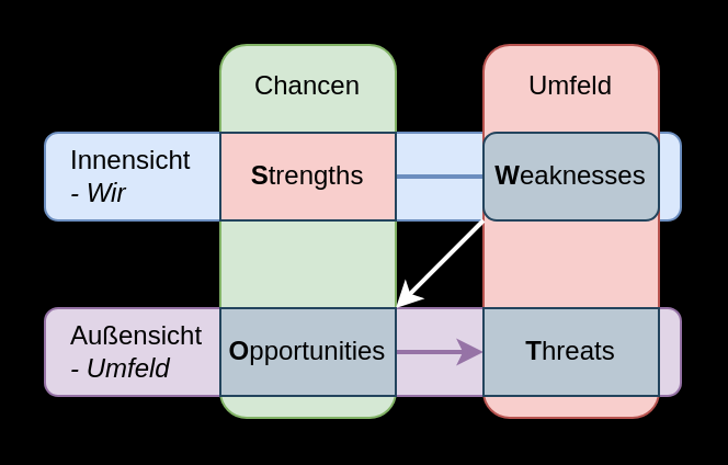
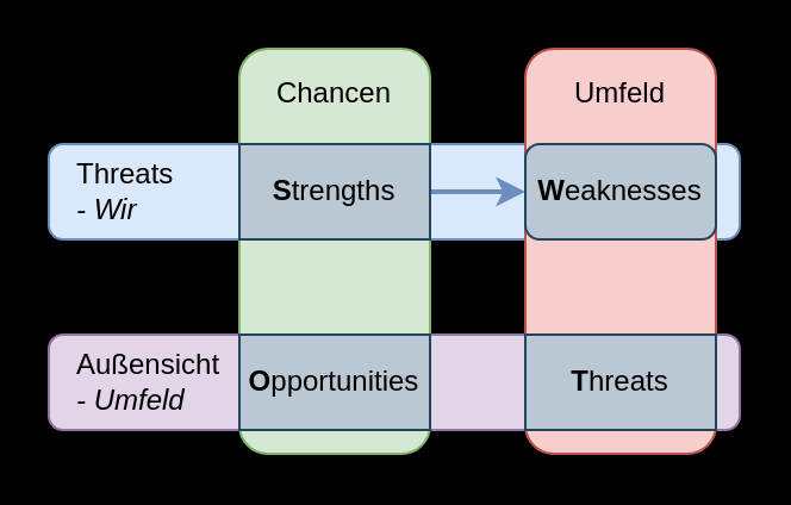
  <mxCell id="0" />
  <mxCell id="1" parent="0" />
- <mxCell id="2" value="Innensicht&lt;br&gt;&lt;i&gt;- Wir&lt;/i&gt;" style="rounded=1;whiteSpace=wrap;html=1;align=left;spacingLeft=10;fillColor=#dae8fc;strokeColor=#6c8ebf;" vertex="1" parent="1"><mxGeometry x="20" y="60" width="290" height="40" as="geometry" /></mxCell>
+ <mxCell id="2" value="Threats&lt;br&gt;&lt;i&gt;- Wir&lt;/i&gt;" style="rounded=1;whiteSpace=wrap;html=1;align=left;spacingLeft=10;fillColor=#dae8fc;strokeColor=#6c8ebf;" vertex="1" parent="1"><mxGeometry x="20" y="60" width="290" height="40" as="geometry" /></mxCell>
  <mxCell id="3" value="Außensicht&lt;br&gt;&lt;i&gt;- Umfeld&lt;/i&gt;" style="rounded=1;whiteSpace=wrap;html=1;align=left;spacingLeft=10;fillColor=#e1d5e7;strokeColor=#9673a6;" vertex="1" parent="1"><mxGeometry x="20" y="140" width="290" height="40" as="geometry" /></mxCell>
  <mxCell id="4" value="Chancen&lt;span style=&quot;color: rgba(0 , 0 , 0 , 0) ; font-family: monospace ; font-size: 0px&quot;&gt;%3CmxGraphModel%3E%3Croot%3E%3CmxCell%20id%3D%220%22%2F%3E%3CmxCell%20id%3D%221%22%20parent%3D%220%22%2F%3E%3CmxCell%20id%3D%222%22%20value%3D%22Innensicht%22%20style%3D%22rounded%3D1%3BwhiteSpace%3Dwrap%3Bhtml%3D1%3Balign%3Dleft%3BspacingLeft%3D10%3B%22%20vertex%3D%221%22%20parent%3D%221%22%3E%3CmxGeometry%20x%3D%2280%22%20y%3D%2280%22%20width%3D%22550%22%20height%3D%2240%22%20as%3D%22geometry%22%2F%3E%3C%2FmxCell%3E%3C%2Froot%3E%3C%2FmxGraphModel%3E&lt;/span&gt;" style="rounded=1;whiteSpace=wrap;html=1;align=center;verticalAlign=top;spacingTop=5;fillColor=#d5e8d4;strokeColor=#82b366;" vertex="1" parent="1"><mxGeometry x="100" y="20" width="80" height="170" as="geometry" /></mxCell>
  <mxCell id="5" value="Umfeld" style="rounded=1;whiteSpace=wrap;html=1;align=center;verticalAlign=top;spacingTop=5;fillColor=#f8cecc;strokeColor=#b85450;" vertex="1" parent="1"><mxGeometry x="220" y="20" width="80" height="170" as="geometry" /></mxCell>
- <mxCell id="6" value="" style="endArrow=none;html=1;exitX=1;exitY=0.5;exitDx=0;exitDy=0;entryX=0;entryY=0.5;entryDx=0;entryDy=0;strokeColor=#6c8ebf;fillColor=#dae8fc;strokeWidth=2;" edge="1" parent="1" source="9" target="10"><mxGeometry width="50" height="50" relative="1" as="geometry"><mxPoint x="410" y="70" as="sourcePoint" /><mxPoint x="200" y="120" as="targetPoint" /></mxGeometry></mxCell>
- <mxCell id="7" value="" style="endArrow=classic;html=1;exitX=1;exitY=0.5;exitDx=0;exitDy=0;entryX=0;entryY=0.5;entryDx=0;entryDy=0;strokeColor=#9673a6;fillColor=#e1d5e7;strokeWidth=2;" edge="1" parent="1" source="12" target="11"><mxGeometry width="50" height="50" relative="1" as="geometry"><mxPoint x="170" y="290" as="sourcePoint" /><mxPoint x="220" y="240" as="targetPoint" /></mxGeometry></mxCell>
- <mxCell id="8" value="" style="endArrow=classic;html=1;exitX=0;exitY=1;exitDx=0;exitDy=0;entryX=1;entryY=0;entryDx=0;entryDy=0;strokeColor=#FFFFFF;strokeWidth=2;" edge="1" parent="1" source="10" target="12"><mxGeometry width="50" height="50" relative="1" as="geometry"><mxPoint x="210" y="120" as="sourcePoint" /><mxPoint x="190" y="130" as="targetPoint" /></mxGeometry></mxCell>
- <mxCell id="9" value="&lt;b&gt;S&lt;/b&gt;trengths" style="rounded=0;whiteSpace=wrap;html=1;align=center;fillColor=#f8cecc;strokeColor=#23445d;" vertex="1" parent="1"><mxGeometry x="100" y="60" width="80" height="40" as="geometry" /></mxCell>
+ <mxCell id="6" value="" style="endArrow=classic;html=1;exitX=1;exitY=0.5;exitDx=0;exitDy=0;entryX=0;entryY=0.5;entryDx=0;entryDy=0;strokeColor=#6c8ebf;fillColor=#dae8fc;strokeWidth=2;" edge="1" parent="1" source="9" target="10"><mxGeometry width="50" height="50" relative="1" as="geometry"><mxPoint x="410" y="70" as="sourcePoint" /><mxPoint x="200" y="120" as="targetPoint" /></mxGeometry></mxCell>
+ <mxCell id="9" value="&lt;b&gt;S&lt;/b&gt;trengths" style="rounded=0;whiteSpace=wrap;html=1;align=center;fillColor=#bac8d3;strokeColor=#23445d;" vertex="1" parent="1"><mxGeometry x="100" y="60" width="80" height="40" as="geometry" /></mxCell>
  <mxCell id="10" value="&lt;b&gt;W&lt;/b&gt;eaknesses" style="whiteSpace=wrap;html=1;align=center;fillColor=#bac8d3;strokeColor=#23445d;rounded=1;" vertex="1" parent="1"><mxGeometry x="220" y="60" width="80" height="40" as="geometry" /></mxCell>
  <mxCell id="11" value="&lt;b&gt;T&lt;/b&gt;hreats" style="rounded=0;whiteSpace=wrap;html=1;align=center;fillColor=#bac8d3;strokeColor=#23445d;" vertex="1" parent="1"><mxGeometry x="220" y="140" width="80" height="40" as="geometry" /></mxCell>
  <mxCell id="12" value="&lt;b&gt;O&lt;/b&gt;pportunities" style="rounded=0;whiteSpace=wrap;html=1;align=center;fillColor=#bac8d3;strokeColor=#23445d;" vertex="1" parent="1"><mxGeometry x="100" y="140" width="80" height="40" as="geometry" /></mxCell>
